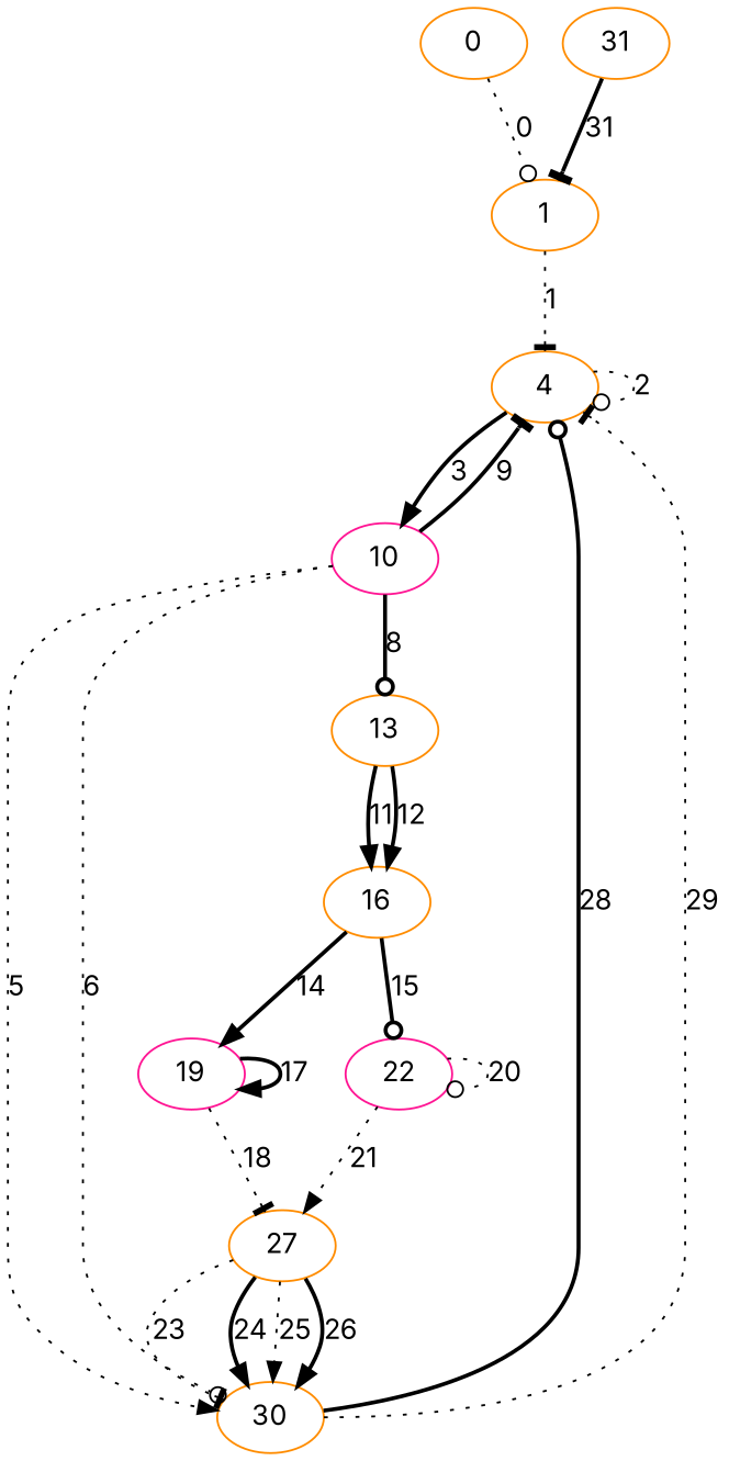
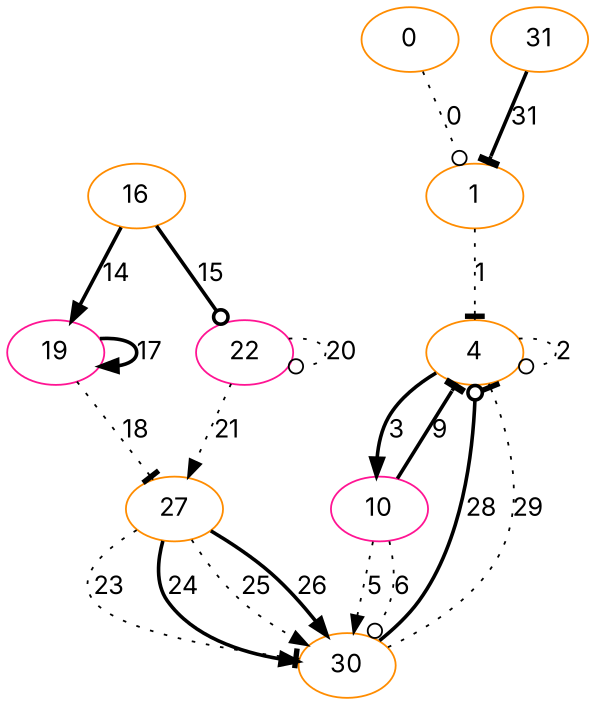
  digraph {
    fontname=Inter
    node [color=darkorange fontname=Inter]
    edge [arrowhead=normal fontname=Inter style=bold]
    n1 [label=1]
    n2 [label=4]
    n3 [color=deeppink label=10]
    n4 [label=0]
    n5 [label=31]
    n6 [label=30]
-   n7 [label=13]
    n8 [label=16]
    n9 [color=deeppink label=19]
    n10 [color=deeppink label=22]
    n11 [label=27]
    n1 -> n2 [arrowhead=tee label=1 style=dotted]
    n2 -> n2 [arrowhead=odot label=2 style=dotted]
    n2 -> n3 [label=3]
    n3 -> n2 [arrowhead=tee label=9]
    n3 -> n6 [label=5 style=dotted]
    n3 -> n6 [arrowhead=odot label=6 style=dotted]
-   n3 -> n7 [arrowhead=odot label=8]
    n4 -> n1 [arrowhead=odot label=0 style=dotted]
    n5 -> n1 [arrowhead=tee label=31]
    n6 -> n2 [arrowhead=odot label=28]
    n6 -> n2 [arrowhead=tee label=29 style=dotted]
-   n7 -> n8 [label=11]
-   n7 -> n8 [label=12]
    n8 -> n9 [label=14]
    n8 -> n10 [arrowhead=odot label=15]
    n9 -> n9 [label=17]
    n9 -> n11 [arrowhead=tee label=18 style=dotted]
    n10 -> n10 [arrowhead=odot label=20 style=dotted]
    n10 -> n11 [label=21 style=dotted]
    n11 -> n6 [arrowhead=tee label=23 style=dotted]
    n11 -> n6 [label=24]
    n11 -> n6 [label=25 style=dotted]
    n11 -> n6 [label=26]
  }
